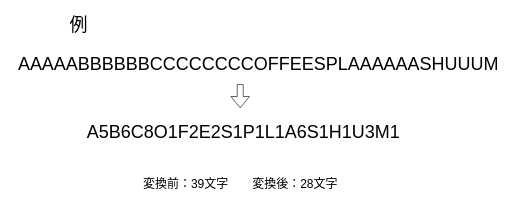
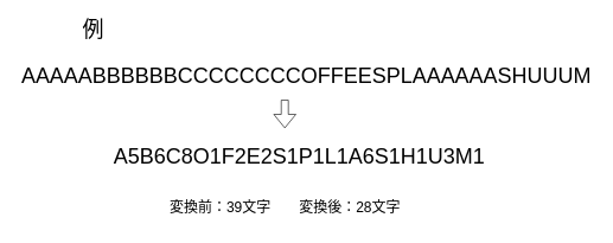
  <mxCell id="0" />
  <mxCell id="1" parent="0" />
  <mxCell id="2" value="&lt;font style=&quot;font-size: 30px&quot;&gt;AAAAABBBBBBCCCCCCCCOFFEESPLAAAAAASHUUUM&lt;/font&gt;" style="text;html=1;align=center;verticalAlign=middle;resizable=0;points=[];autosize=1;strokeColor=none;fillColor=none;" parent="1" vertex="1"><mxGeometry x="20" y="90" width="820" height="30" as="geometry" /></mxCell>
  <mxCell id="3" value="" style="shape=flexArrow;endArrow=classic;html=1;fontSize=30;" parent="1" edge="1"><mxGeometry width="50" height="50" relative="1" as="geometry"><mxPoint x="400" y="140" as="sourcePoint" /><mxPoint x="400" y="180" as="targetPoint" /></mxGeometry></mxCell>
- <mxCell id="4" value="A5B6C8O1F2E2S1P1L1A6S1H1U3M1" style="text;html=1;align=center;verticalAlign=middle;resizable=0;points=[];autosize=1;strokeColor=none;fillColor=none;fontSize=30;" parent="1" vertex="1"><mxGeometry x="135" y="200" width="540" height="40" as="geometry" /></mxCell>
+ <mxCell id="4" value="A5B6C8O1F2E2S1P1L1A6S1H1U3M1" style="text;html=1;align=center;verticalAlign=middle;resizable=0;points=[];autosize=1;strokeColor=none;fillColor=none;fontSize=30;" parent="1" vertex="1"><mxGeometry x="150" y="200" width="540" height="40" as="geometry" /></mxCell>
  <mxCell id="5" value="例" style="text;html=1;align=center;verticalAlign=middle;resizable=0;points=[];autosize=1;strokeColor=none;fillColor=none;fontSize=30;" parent="1" vertex="1"><mxGeometry x="105" y="20" width="50" height="40" as="geometry" /></mxCell>
- <mxCell id="6" value="&lt;font color=&quot;#000000&quot;&gt;変換前：39文字　　変換後：28文字&lt;/font&gt;" style="text;html=1;align=center;verticalAlign=middle;resizable=0;points=[];autosize=1;strokeColor=none;fillColor=none;fontSize=20;fontColor=#000066;" vertex="1" parent="1"><mxGeometry x="230" y="290" width="340" height="30" as="geometry" /></mxCell>
+ <mxCell id="6" value="&lt;font color=&quot;#000000&quot;&gt;変換前：39文字　　変換後：28文字&lt;/font&gt;" style="text;html=1;align=center;verticalAlign=middle;resizable=0;points=[];autosize=1;strokeColor=none;fillColor=none;fontSize=20;fontColor=#000066;" vertex="1" parent="1"><mxGeometry x="230" y="275" width="340" height="30" as="geometry" /></mxCell>
